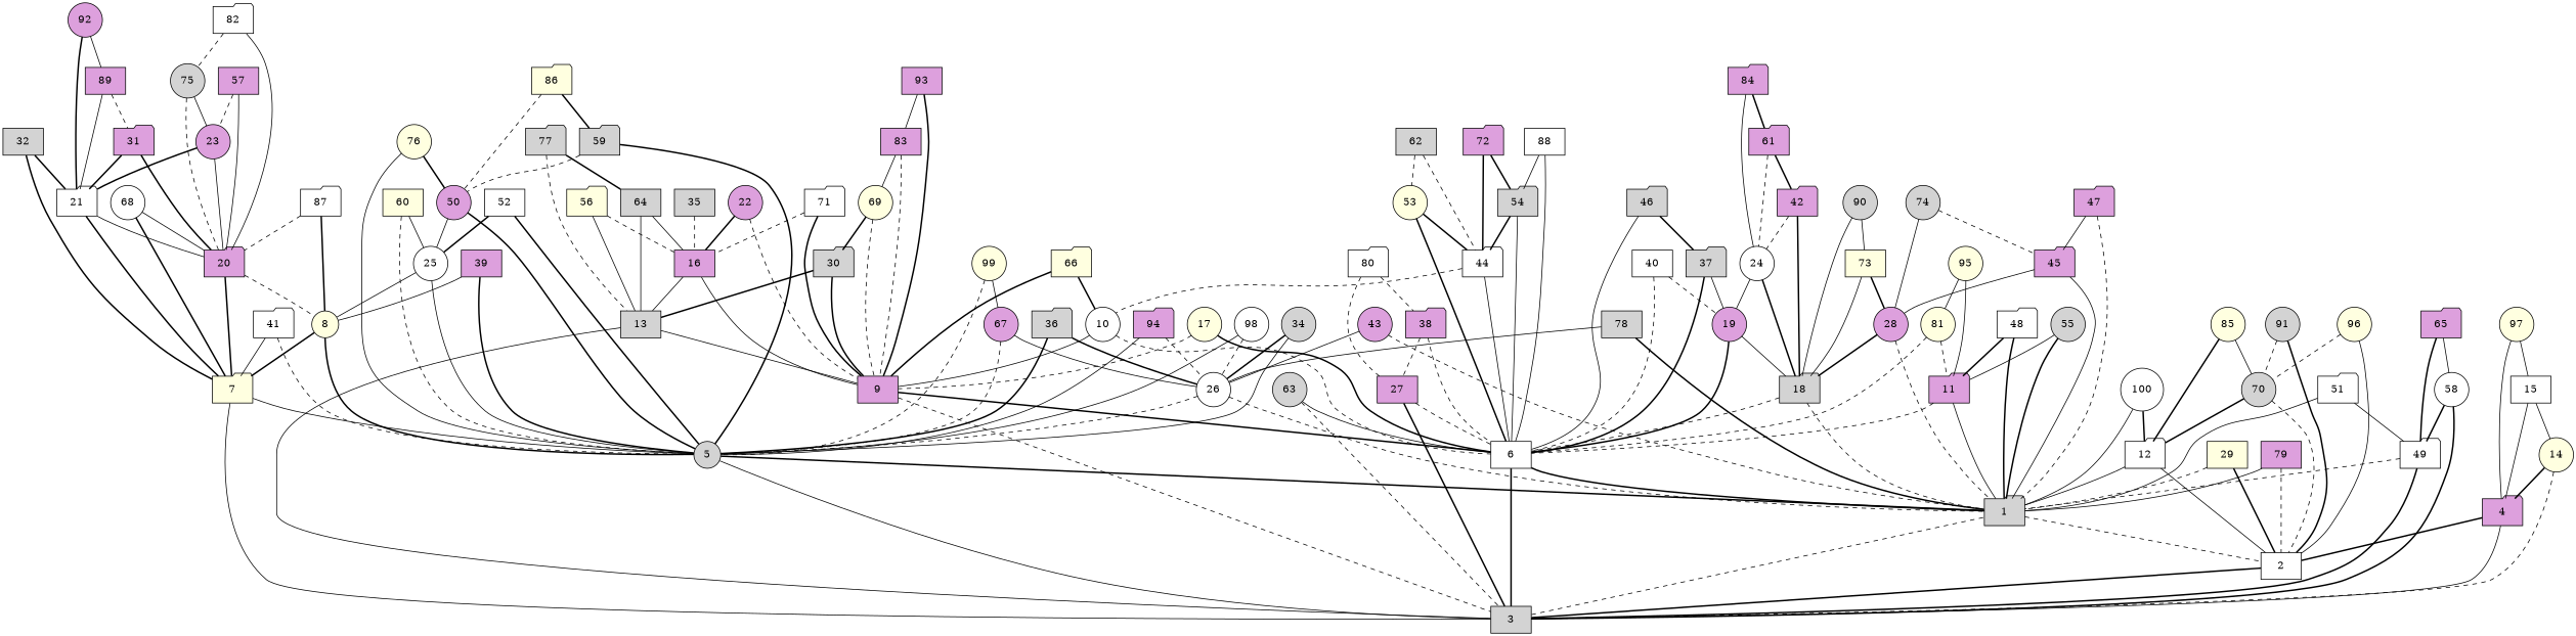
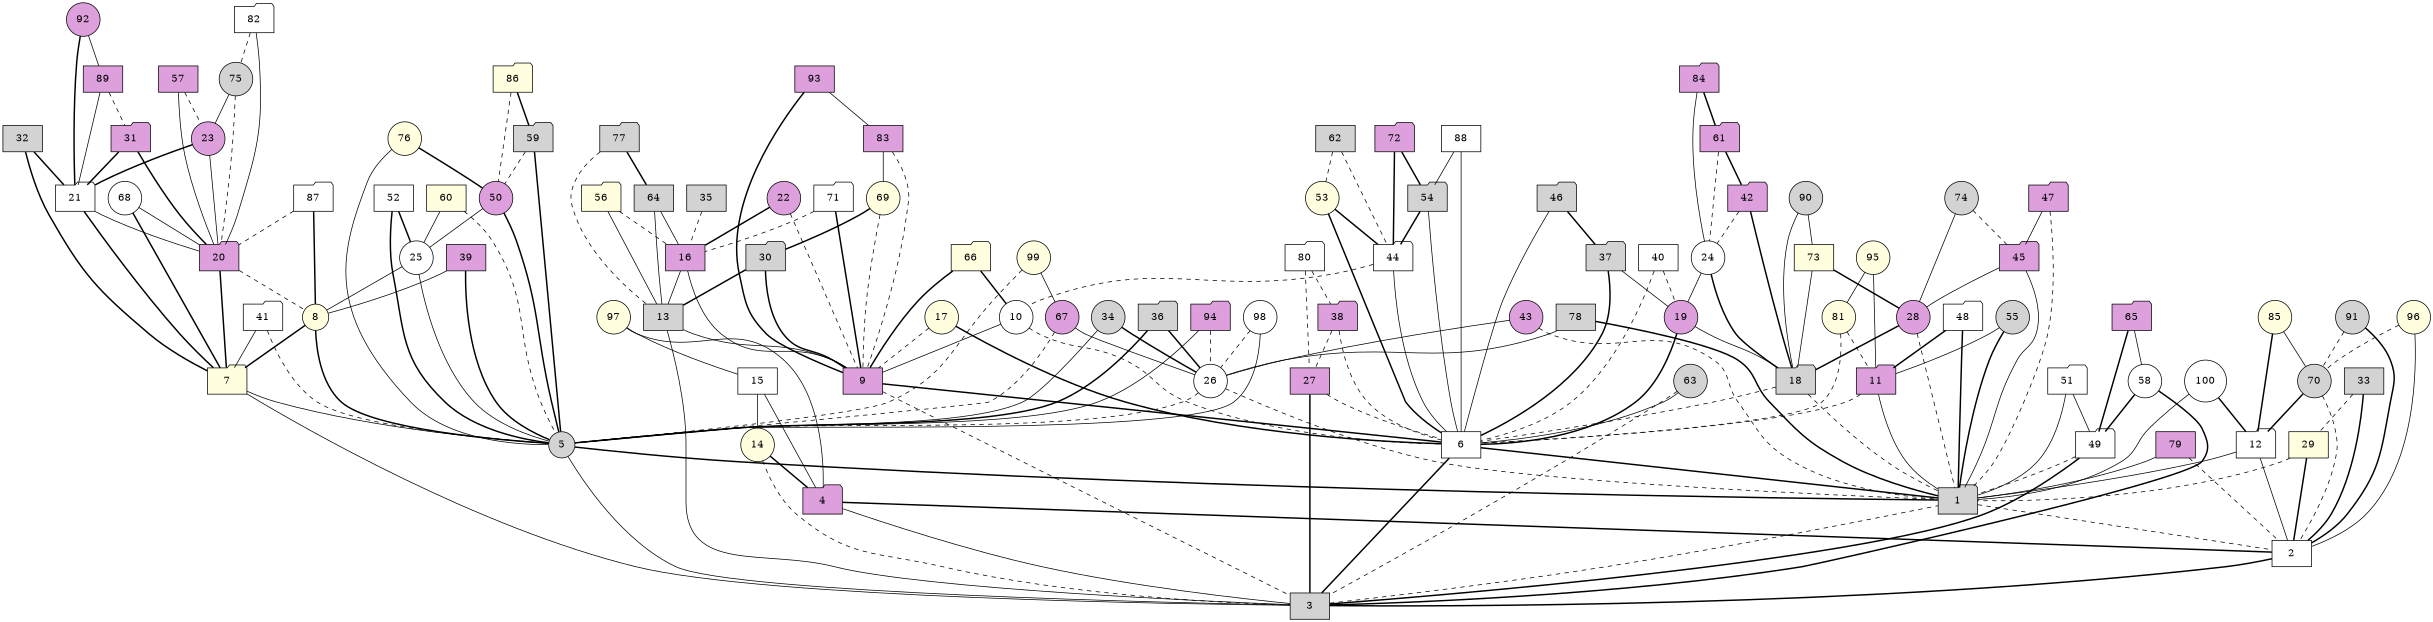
  graph {
    node [fillcolor=plum shape=folder style=filled]
    edge [style=solid]
    1 [fillcolor=lightgrey]
    2 [fillcolor=white shape=box]
    3 [fillcolor=lightgrey shape=box]
    4
    5 [fillcolor=lightgrey shape=circle]
    6 [fillcolor=white shape=box]
    7 [fillcolor=lightyellow]
    8 [fillcolor=lightyellow shape=circle]
    9 [shape=box]
    10 [fillcolor=white shape=circle]
    11
    12 [fillcolor=white]
    13 [fillcolor=lightgrey shape=box]
    14 [fillcolor=lightyellow shape=circle]
    15 [fillcolor=white shape=box]
    16 [shape=box]
    17 [fillcolor=lightyellow shape=circle]
    18 [fillcolor=lightgrey]
    19 [shape=circle]
    20
    21 [fillcolor=white]
    22 [shape=circle]
    23 [shape=circle]
    24 [fillcolor=white shape=circle]
    25 [fillcolor=white shape=circle]
    26 [fillcolor=white shape=circle]
    27 [shape=box]
    28 [shape=circle]
    29 [fillcolor=lightyellow shape=box]
    30 [fillcolor=lightgrey]
    31
    32 [fillcolor=lightgrey shape=box]
+   33 [fillcolor=lightgrey shape=box]
    34 [fillcolor=lightgrey shape=circle]
    35 [fillcolor=lightgrey shape=box]
    36 [fillcolor=lightgrey]
    37 [fillcolor=lightgrey]
    38
    39 [shape=box]
    40 [fillcolor=white shape=box]
    41 [fillcolor=white]
    42
    43 [shape=circle]
    44 [fillcolor=white]
    45
    46 [fillcolor=lightgrey]
    47
    48 [fillcolor=white]
    49 [fillcolor=white]
    50 [shape=circle]
    51 [fillcolor=white]
    52 [fillcolor=white shape=box]
    53 [fillcolor=lightyellow shape=circle]
    54 [fillcolor=lightgrey]
    55 [fillcolor=lightgrey shape=circle]
    56 [fillcolor=lightyellow]
    57 [shape=box]
    58 [fillcolor=white shape=circle]
    59 [fillcolor=lightgrey]
    60 [fillcolor=lightyellow shape=box]
    61
    62 [fillcolor=lightgrey shape=box]
    63 [fillcolor=lightgrey shape=circle]
    64 [fillcolor=lightgrey shape=box]
    65
    66 [fillcolor=lightyellow]
    67 [shape=circle]
    68 [fillcolor=white shape=circle]
    69 [fillcolor=lightyellow shape=circle]
    70 [fillcolor=lightgrey shape=circle]
    71 [fillcolor=white]
    72
    73 [fillcolor=lightyellow shape=box]
    74 [fillcolor=lightgrey shape=circle]
    75 [fillcolor=lightgrey shape=circle]
    76 [fillcolor=lightyellow shape=circle]
    77 [fillcolor=lightgrey]
    78 [fillcolor=lightgrey shape=box]
    79 [shape=box]
    80 [fillcolor=white]
    81 [fillcolor=lightyellow shape=circle]
    82 [fillcolor=white]
    83 [shape=box]
    84
    85 [fillcolor=lightyellow shape=circle]
    86 [fillcolor=lightyellow]
    87 [fillcolor=white]
    88 [fillcolor=white shape=box]
    89 [shape=box]
    90 [fillcolor=lightgrey shape=circle]
    91 [fillcolor=lightgrey shape=circle]
    92 [shape=circle]
    93 [shape=box]
    94
    95 [fillcolor=lightyellow shape=circle]
    96 [fillcolor=lightyellow shape=circle]
    97 [fillcolor=lightyellow shape=circle]
    98 [fillcolor=white shape=circle]
    99 [fillcolor=lightyellow shape=circle]
    100 [fillcolor=white shape=circle]
    1 -- 2 [style=dashed]
    2 -- 3 [style=bold]
    3 -- 1 [style=dashed]
    4 -- 2 [style=bold]
    4 -- 3
    5 -- 1 [style=bold]
    5 -- 3
    6 -- 1 [style=bold]
    6 -- 3 [style=bold]
    7 -- 3
    7 -- 5
    8 -- 5 [style=bold]
    8 -- 7 [style=bold]
    9 -- 3 [style=dashed]
    9 -- 6 [style=bold]
    10 -- 6 [style=dashed]
    10 -- 9
    11 -- 1
    11 -- 6 [style=dashed]
    12 -- 1
    12 -- 2
    13 -- 3
    13 -- 9
    14 -- 3 [style=dashed]
    14 -- 4 [style=bold]
    15 -- 4
    15 -- 14
    16 -- 9
    16 -- 13
    17 -- 6 [style=bold]
    17 -- 9 [style=dashed]
    18 -- 1 [style=dashed]
    18 -- 6 [style=dashed]
    19 -- 6 [style=bold]
    19 -- 18
    20 -- 7 [style=bold]
    20 -- 8 [style=dashed]
    21 -- 7 [style=bold]
    21 -- 20
    22 -- 9 [style=dashed]
    22 -- 16 [style=bold]
    23 -- 20
    23 -- 21 [style=bold]
    24 -- 18 [style=bold]
    24 -- 19
    25 -- 5
    25 -- 8
    26 -- 1 [style=dashed]
    26 -- 5 [style=dashed]
    27 -- 3 [style=bold]
    27 -- 6 [style=dashed]
    28 -- 1 [style=dashed]
    28 -- 18 [style=bold]
    29 -- 1 [style=dashed]
    29 -- 2 [style=bold]
    30 -- 9 [style=bold]
    30 -- 13 [style=bold]
    31 -- 20 [style=bold]
    31 -- 21 [style=bold]
    32 -- 7 [style=bold]
    32 -- 21 [style=bold]
+   33 -- 2 [style=bold]
+   33 -- 29 [style=dashed]
    34 -- 5
    34 -- 26 [style=bold]
    35 -- 16 [style=dashed]
    36 -- 5 [style=bold]
    36 -- 26 [style=bold]
    37 -- 6 [style=bold]
    37 -- 19
    38 -- 6 [style=dashed]
    38 -- 27 [style=dashed]
    39 -- 5 [style=bold]
    39 -- 8
    40 -- 6 [style=dashed]
    40 -- 19 [style=dashed]
    41 -- 5 [style=dashed]
    41 -- 7
    42 -- 18 [style=bold]
    42 -- 24 [style=dashed]
    43 -- 1 [style=dashed]
    43 -- 26
    44 -- 6
    44 -- 10 [style=dashed]
    45 -- 1
    45 -- 28
    46 -- 6
    46 -- 37 [style=bold]
    47 -- 1 [style=dashed]
    47 -- 45
    48 -- 1 [style=bold]
    48 -- 11 [style=bold]
    49 -- 1 [style=dashed]
    49 -- 3 [style=bold]
    50 -- 5 [style=bold]
    50 -- 25
    51 -- 1
    51 -- 49
    52 -- 5 [style=bold]
    52 -- 25 [style=bold]
    53 -- 6 [style=bold]
    53 -- 44 [style=bold]
    54 -- 6
    54 -- 44 [style=bold]
    55 -- 1 [style=bold]
    55 -- 11
    56 -- 13
    56 -- 16 [style=dashed]
    57 -- 20
    57 -- 23 [style=dashed]
    58 -- 3 [style=bold]
    58 -- 49 [style=bold]
    59 -- 5 [style=bold]
    59 -- 50 [style=dashed]
    60 -- 5 [style=dashed]
    60 -- 25
    61 -- 24 [style=dashed]
    61 -- 42 [style=bold]
    62 -- 44 [style=dashed]
    62 -- 53 [style=dashed]
    63 -- 3 [style=dashed]
    63 -- 6
    64 -- 13
    64 -- 16
    65 -- 49 [style=bold]
    65 -- 58
    66 -- 9 [style=bold]
    66 -- 10 [style=bold]
    67 -- 5 [style=dashed]
    67 -- 26
    68 -- 7 [style=bold]
    68 -- 20
    69 -- 9 [style=dashed]
    69 -- 30 [style=bold]
    70 -- 2 [style=dashed]
    70 -- 12 [style=bold]
    71 -- 9 [style=bold]
    71 -- 16 [style=dashed]
    72 -- 44 [style=bold]
    72 -- 54 [style=bold]
    73 -- 18
    73 -- 28 [style=bold]
    74 -- 28
    74 -- 45 [style=dashed]
    75 -- 20 [style=dashed]
    75 -- 23
    76 -- 5
    76 -- 50 [style=bold]
    77 -- 13 [style=dashed]
    77 -- 64 [style=bold]
    78 -- 1 [style=bold]
    78 -- 26
    79 -- 1
    79 -- 2 [style=dashed]
    80 -- 27 [style=dashed]
    80 -- 38 [style=dashed]
    81 -- 6 [style=dashed]
    81 -- 11 [style=dashed]
    82 -- 20
    82 -- 75 [style=dashed]
    83 -- 9 [style=dashed]
    83 -- 69
    84 -- 24
    84 -- 61 [style=bold]
    85 -- 12 [style=bold]
    85 -- 70
    86 -- 50 [style=dashed]
    86 -- 59 [style=bold]
    87 -- 8 [style=bold]
    87 -- 20 [style=dashed]
    88 -- 6
    88 -- 54
    89 -- 21
    89 -- 31 [style=dashed]
    90 -- 18
    90 -- 73
    91 -- 2 [style=bold]
    91 -- 70 [style=dashed]
    92 -- 21 [style=bold]
    92 -- 89
    93 -- 9 [style=bold]
    93 -- 83
    94 -- 5
    94 -- 26 [style=dashed]
    95 -- 11
    95 -- 81
    96 -- 2
    96 -- 70 [style=dashed]
    97 -- 4
    97 -- 15
    98 -- 5
    98 -- 26 [style=dashed]
    99 -- 5 [style=dashed]
    99 -- 67
    100 -- 1
    100 -- 12 [style=bold]
  }
